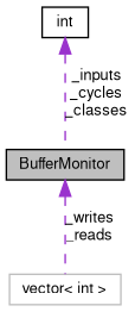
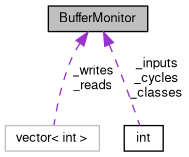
  digraph {
    node [color=black fontname=FreeSans fontsize=10 shape=record]
    edge [color=darkorchid3 dir=back fontname=FreeSans fontsize=10 labelfontname=FreeSans labelfontsize=10 style=dashed]
    n1 [fillcolor=grey75 fontcolor=black height=0.2 label=BufferMonitor style=filled width=0.4]
    n2 [color=grey75 height=0.2 label="vector\< int \>" width=0.4]
    n3 [height=0.2 label=int width=0.4]
    n1 -> n2 [label="_writes\n_reads"]
-   n3 -> n1 [label="_inputs\n_cycles\n_classes"]
+   n1 -> n3 [label="_inputs\n_cycles\n_classes"]
  }
